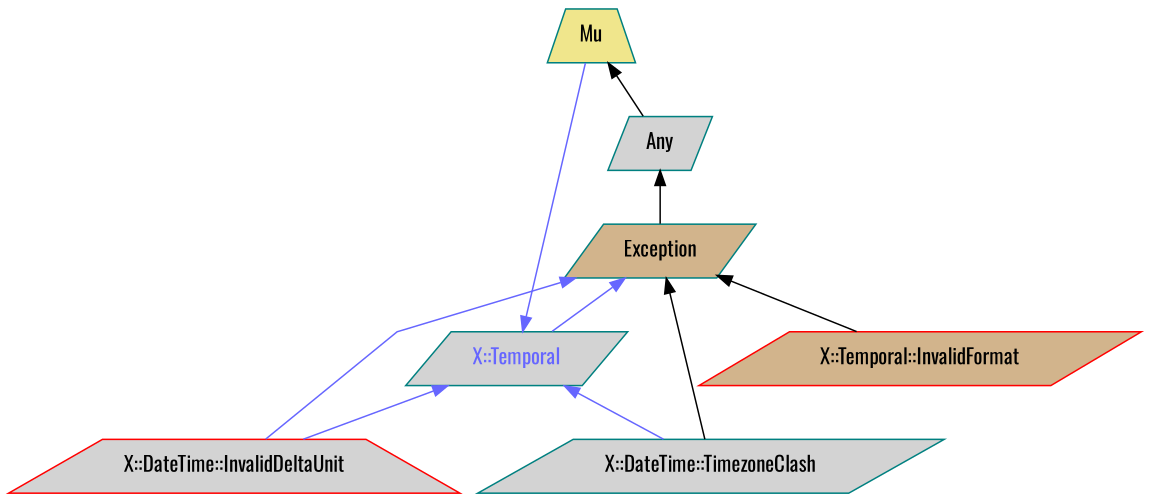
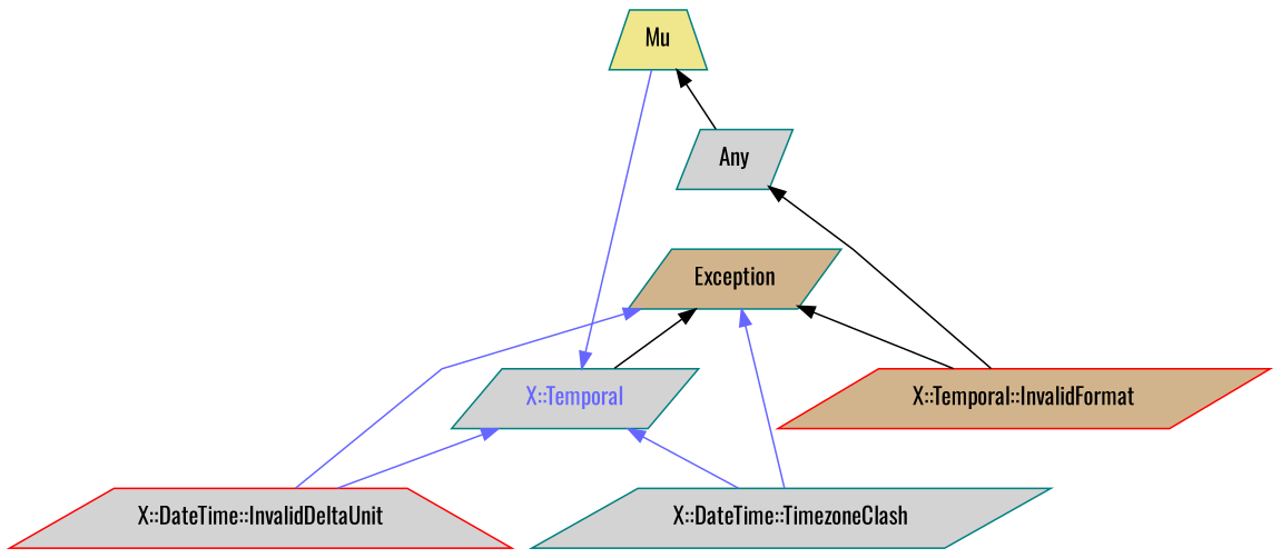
  digraph {
    fontname=Oswald
    rankdir=BT
    splines=polyline
    node [color=teal fillcolor=lightgrey fontcolor="#000000" fontname=Oswald shape=parallelogram style=filled]
    edge [color="#000000" fontname=Oswald]
    "X::Temporal" [fontcolor="#6666FF"]
    Exception [fillcolor=tan]
    Any
    Mu [fillcolor=khaki shape=trapezium]
    "X::Temporal::InvalidFormat" [color=red fillcolor=tan]
    "X::DateTime::InvalidDeltaUnit" [color=red shape=trapezium]
    "X::DateTime::TimezoneClash"
-   "X::Temporal" -> Exception [color="#6666FF"]
-   Exception -> Any
+   "X::Temporal" -> Exception
+   "X::Temporal::InvalidFormat" -> Any
    Any -> Mu
    Mu -> "X::Temporal" [color="#6666FF"]
    "X::Temporal::InvalidFormat" -> Exception
    "X::DateTime::InvalidDeltaUnit" -> "X::Temporal" [color="#6666FF"]
    "X::DateTime::InvalidDeltaUnit" -> Exception [color="#6666FF"]
    "X::DateTime::TimezoneClash" -> "X::Temporal" [color="#6666FF"]
-   "X::DateTime::TimezoneClash" -> Exception
+   "X::DateTime::TimezoneClash" -> Exception [color="#6666FF"]
  }
